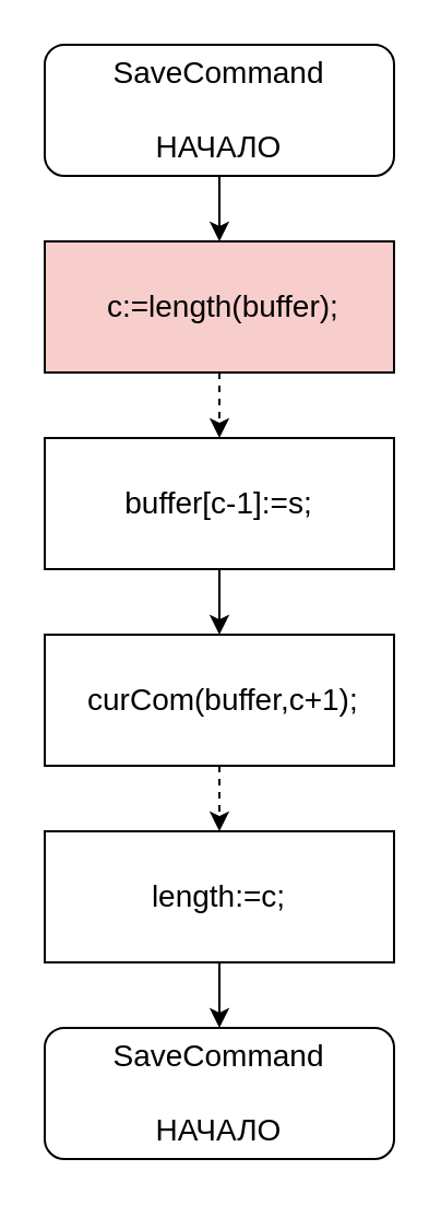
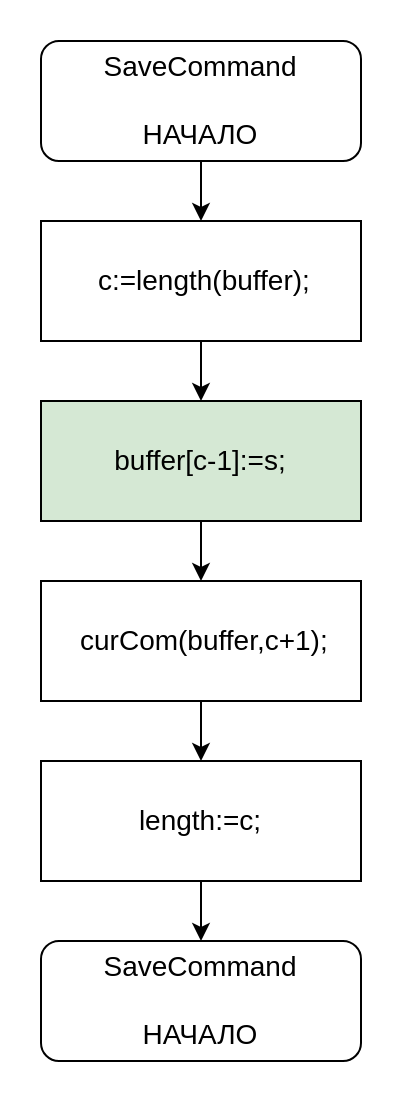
  <mxCell id="0" />
  <mxCell id="1" parent="0" />
  <mxCell id="2" style="edgeStyle=orthogonalEdgeStyle;rounded=0;orthogonalLoop=1;jettySize=auto;html=1;exitX=0.5;exitY=1;exitDx=0;exitDy=0;entryX=0.5;entryY=0;entryDx=0;entryDy=0;" edge="1" parent="1" source="3" target="11"><mxGeometry relative="1" as="geometry" /></mxCell>
  <mxCell id="3" value="&lt;font style=&quot;font-size: 14px&quot;&gt;SaveCommand&lt;br&gt;&lt;br&gt;НАЧАЛО&lt;/font&gt;" style="rounded=1;whiteSpace=wrap;html=1;" vertex="1" parent="1"><mxGeometry x="20" y="20" width="160" height="60" as="geometry" /></mxCell>
- <mxCell id="4" style="edgeStyle=orthogonalEdgeStyle;rounded=0;orthogonalLoop=1;jettySize=auto;html=1;exitX=0.5;exitY=1;exitDx=0;exitDy=0;entryX=0.5;entryY=0;entryDx=0;entryDy=0;dashed=1;" edge="1" parent="1" source="5" target="7"><mxGeometry relative="1" as="geometry" /></mxCell>
+ <mxCell id="4" style="edgeStyle=orthogonalEdgeStyle;rounded=0;orthogonalLoop=1;jettySize=auto;html=1;exitX=0.5;exitY=1;exitDx=0;exitDy=0;entryX=0.5;entryY=0;entryDx=0;entryDy=0;" edge="1" parent="1" source="5" target="7"><mxGeometry relative="1" as="geometry" /></mxCell>
  <mxCell id="5" value="&lt;font style=&quot;font-size: 14px&quot;&gt;&amp;nbsp;curCom(buffer,c+1);&lt;/font&gt;" style="rounded=0;whiteSpace=wrap;html=1;" vertex="1" parent="1"><mxGeometry x="20" y="290" width="160" height="60" as="geometry" /></mxCell>
  <mxCell id="6" style="edgeStyle=orthogonalEdgeStyle;rounded=0;orthogonalLoop=1;jettySize=auto;html=1;exitX=0.5;exitY=1;exitDx=0;exitDy=0;entryX=0.5;entryY=0;entryDx=0;entryDy=0;" edge="1" parent="1" source="7" target="12"><mxGeometry relative="1" as="geometry" /></mxCell>
  <mxCell id="7" value="&lt;font style=&quot;font-size: 14px&quot;&gt;length:=c;&lt;/font&gt;" style="rounded=0;whiteSpace=wrap;html=1;" vertex="1" parent="1"><mxGeometry x="20" y="380" width="160" height="60" as="geometry" /></mxCell>
  <mxCell id="8" style="edgeStyle=orthogonalEdgeStyle;rounded=0;orthogonalLoop=1;jettySize=auto;html=1;exitX=0.5;exitY=1;exitDx=0;exitDy=0;entryX=0.5;entryY=0;entryDx=0;entryDy=0;" edge="1" parent="1" source="9" target="5"><mxGeometry relative="1" as="geometry" /></mxCell>
- <mxCell id="9" value="&lt;font style=&quot;font-size: 14px&quot;&gt;buffer[c-1]:=s;&lt;/font&gt;" style="rounded=0;whiteSpace=wrap;html=1;" vertex="1" parent="1"><mxGeometry x="20" y="200" width="160" height="60" as="geometry" /></mxCell>
- <mxCell id="10" style="edgeStyle=orthogonalEdgeStyle;rounded=0;orthogonalLoop=1;jettySize=auto;html=1;exitX=0.5;exitY=1;exitDx=0;exitDy=0;entryX=0.5;entryY=0;entryDx=0;entryDy=0;dashed=1;" edge="1" parent="1" source="11" target="9"><mxGeometry relative="1" as="geometry" /></mxCell>
- <mxCell id="11" value="&lt;font style=&quot;font-size: 14px&quot;&gt;&amp;nbsp;c:=length(buffer);&lt;/font&gt;" style="rounded=0;whiteSpace=wrap;html=1;fillColor=#f8cecc;" vertex="1" parent="1"><mxGeometry x="20" y="110" width="160" height="60" as="geometry" /></mxCell>
+ <mxCell id="9" value="&lt;font style=&quot;font-size: 14px&quot;&gt;buffer[c-1]:=s;&lt;/font&gt;" style="rounded=0;whiteSpace=wrap;html=1;fillColor=#d5e8d4;" vertex="1" parent="1"><mxGeometry x="20" y="200" width="160" height="60" as="geometry" /></mxCell>
+ <mxCell id="10" style="edgeStyle=orthogonalEdgeStyle;rounded=0;orthogonalLoop=1;jettySize=auto;html=1;exitX=0.5;exitY=1;exitDx=0;exitDy=0;entryX=0.5;entryY=0;entryDx=0;entryDy=0;" edge="1" parent="1" source="11" target="9"><mxGeometry relative="1" as="geometry" /></mxCell>
+ <mxCell id="11" value="&lt;font style=&quot;font-size: 14px&quot;&gt;&amp;nbsp;c:=length(buffer);&lt;/font&gt;" style="rounded=0;whiteSpace=wrap;html=1;" vertex="1" parent="1"><mxGeometry x="20" y="110" width="160" height="60" as="geometry" /></mxCell>
  <mxCell id="12" value="&lt;font style=&quot;font-size: 14px&quot;&gt;SaveCommand&lt;br&gt;&lt;br&gt;НАЧАЛО&lt;/font&gt;" style="rounded=1;whiteSpace=wrap;html=1;" vertex="1" parent="1"><mxGeometry x="20" y="470" width="160" height="60" as="geometry" /></mxCell>
